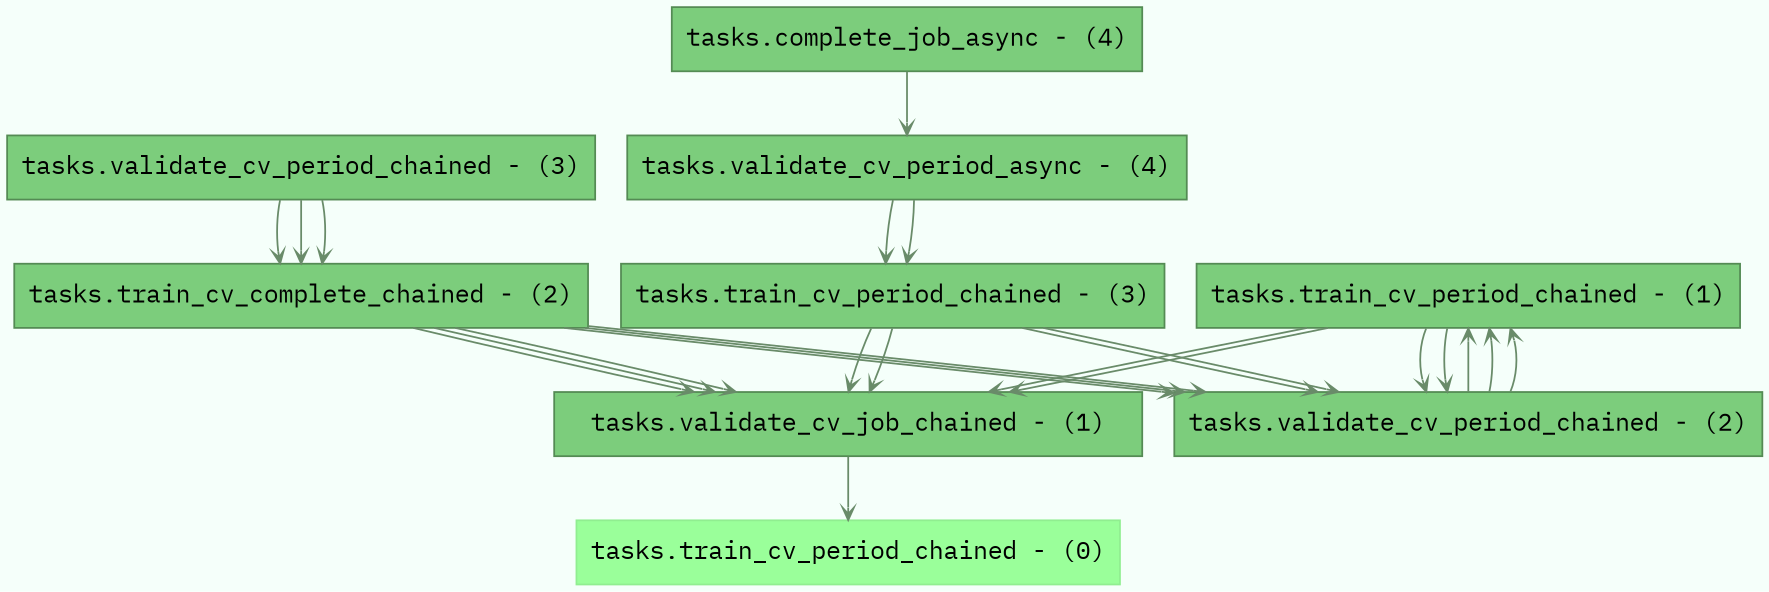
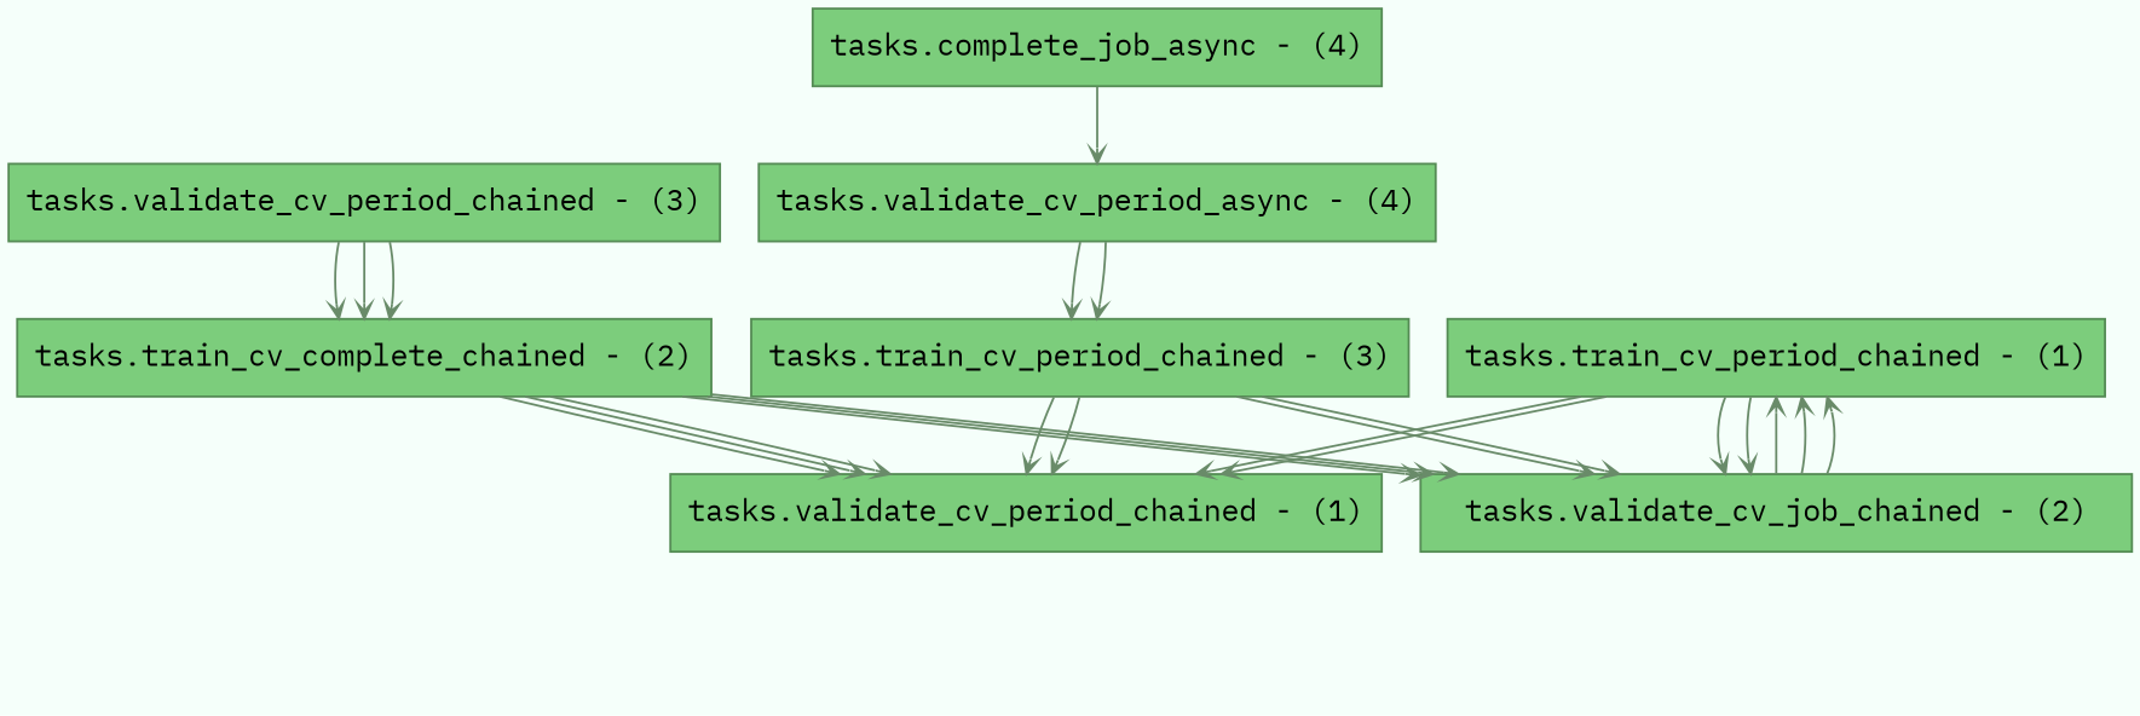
  digraph {
    arrowhead=vee
    bgcolor=mintcream
    fontname="IBM Plex Mono"
    root=None
    shape=box
    style=filled
    node [arrowhead=vee color=palegreen4 fillcolor=palegreen3 fontname="IBM Plex Mono" shape=box style=filled]
    edge [arrowcolor=black arrowhead=vee arrowsize=0.7 color=darkseagreen4 fontname="IBM Plex Mono" shape=box style=filled]
-   "tasks.train_cv_period_chained - (0)" [color=palegreen2 fillcolor=palegreen1]
-   "tasks.validate_cv_period_chained - (1)" [label="tasks.validate_cv_job_chained - (1)"]
+   "tasks.validate_cv_period_chained - (1)"
    "tasks.train_cv_period_chained - (1)"
-   "tasks.validate_cv_period_chained - (2)"
+   "tasks.validate_cv_period_chained - (2)" [label="tasks.validate_cv_job_chained - (2)"]
    n5 [label="tasks.train_cv_complete_chained - (2)"]
    "tasks.validate_cv_period_chained - (3)"
    "tasks.train_cv_period_chained - (3)"
    n8 [label="tasks.validate_cv_period_async - (4)"]
    "tasks.complete_job_async - (4)"
-   "tasks.validate_cv_period_chained - (1)" -> "tasks.train_cv_period_chained - (0)"
    "tasks.train_cv_period_chained - (1)" -> "tasks.validate_cv_period_chained - (1)"
    "tasks.train_cv_period_chained - (1)" -> "tasks.validate_cv_period_chained - (1)"
    "tasks.train_cv_period_chained - (1)" -> "tasks.validate_cv_period_chained - (2)"
    "tasks.train_cv_period_chained - (1)" -> "tasks.validate_cv_period_chained - (2)"
    "tasks.validate_cv_period_chained - (2)" -> "tasks.train_cv_period_chained - (1)"
    "tasks.validate_cv_period_chained - (2)" -> "tasks.train_cv_period_chained - (1)"
    "tasks.validate_cv_period_chained - (2)" -> "tasks.train_cv_period_chained - (1)"
    n5 -> "tasks.validate_cv_period_chained - (1)"
    n5 -> "tasks.validate_cv_period_chained - (1)"
    n5 -> "tasks.validate_cv_period_chained - (1)"
    n5 -> "tasks.validate_cv_period_chained - (2)"
    n5 -> "tasks.validate_cv_period_chained - (2)"
    n5 -> "tasks.validate_cv_period_chained - (2)"
    "tasks.validate_cv_period_chained - (3)" -> n5
    "tasks.validate_cv_period_chained - (3)" -> n5
    "tasks.validate_cv_period_chained - (3)" -> n5
    "tasks.train_cv_period_chained - (3)" -> "tasks.validate_cv_period_chained - (1)"
    "tasks.train_cv_period_chained - (3)" -> "tasks.validate_cv_period_chained - (1)"
    "tasks.train_cv_period_chained - (3)" -> "tasks.validate_cv_period_chained - (2)"
    "tasks.train_cv_period_chained - (3)" -> "tasks.validate_cv_period_chained - (2)"
    n8 -> "tasks.train_cv_period_chained - (3)"
    n8 -> "tasks.train_cv_period_chained - (3)"
    "tasks.complete_job_async - (4)" -> n8
  }
